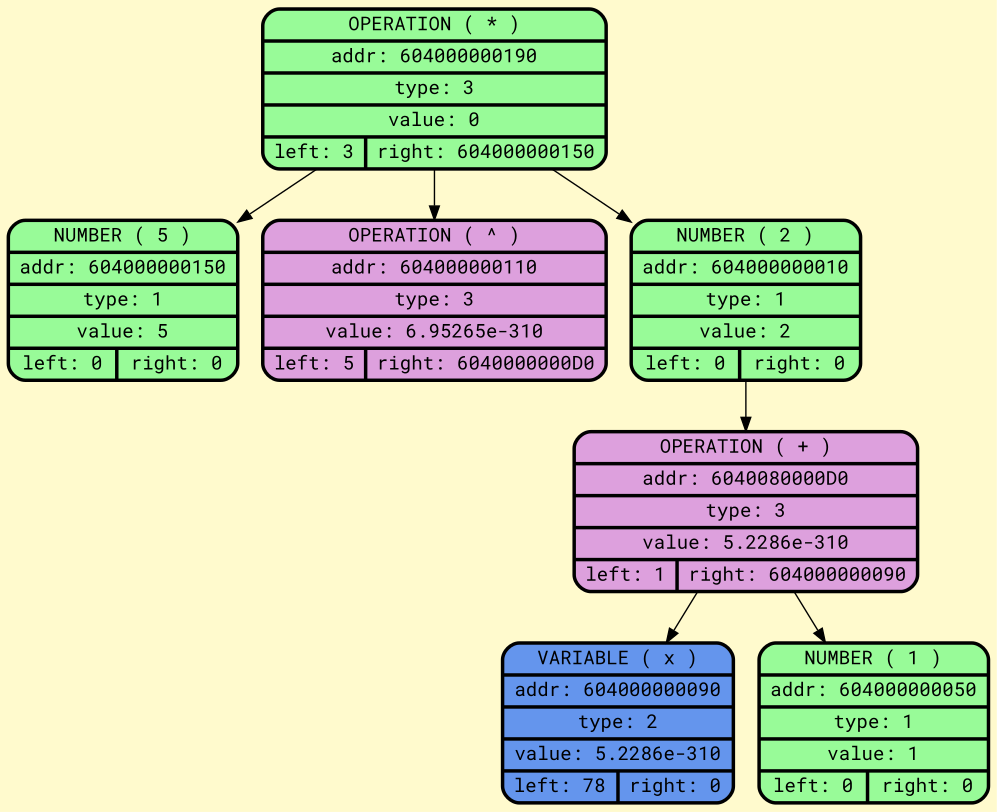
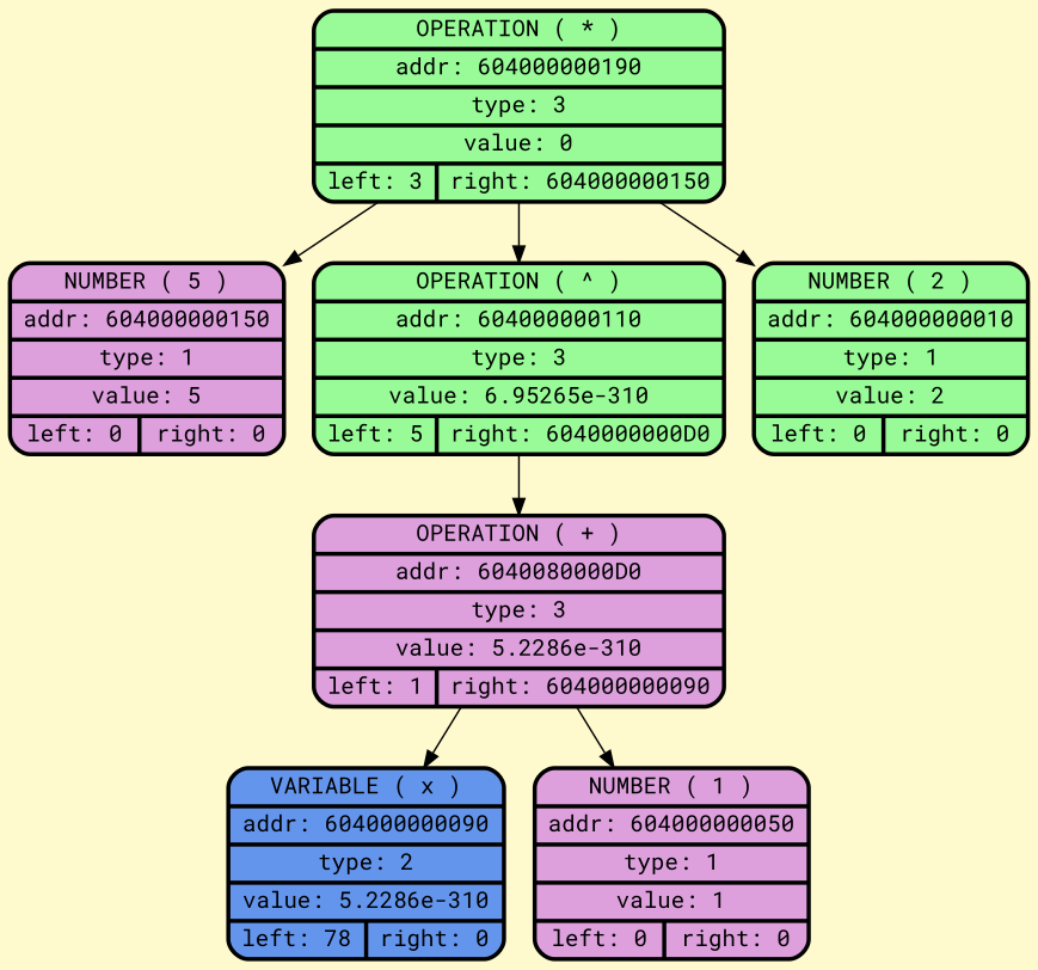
  digraph {
    bgcolor=lemonchiffon
    fontname="Roboto Mono"
    node [color="#000000" fillcolor=palegreen fontcolor="#000000" fontname="Roboto Mono" penwidth=2.5 shape=Mrecord style=filled]
    edge [fontname="Roboto Mono"]
    n1 [label=" {OPERATION ( * ) | addr: 604000000190 | type: 3 | value: 0 | {left: 3 | right: 604000000150}} "]
-   n2 [label="  {NUMBER ( 5 )| addr: 604000000150 | type: 1| value: 5 | {left: 0 | right: 0}} "]
-   n3 [fillcolor=plum label=" {OPERATION ( ^ ) | addr: 604000000110 | type: 3 | value: 6.95265e-310 | {left: 5 | right: 6040000000D0}} "]
+   n2 [fillcolor=plum label="  {NUMBER ( 5 )| addr: 604000000150 | type: 1| value: 5 | {left: 0 | right: 0}} "]
+   n3 [label=" {OPERATION ( ^ ) | addr: 604000000110 | type: 3 | value: 6.95265e-310 | {left: 5 | right: 6040000000D0}} "]
    n4 [label="  {NUMBER ( 2 )| addr: 604000000010 | type: 1| value: 2 | {left: 0 | right: 0}} "]
    n5 [fillcolor=plum label=" {OPERATION ( + ) | addr: 6040080000D0 | type: 3 | value: 5.2286e-310 | {left: 1 | right: 604000000090}} "]
    n6 [fillcolor=cornflowerblue label="  {VARIABLE ( x )| addr: 604000000090 | type: 2| value: 5.2286e-310 | {left: 78 | right: 0}} "]
-   n7 [label="  {NUMBER ( 1 )| addr: 604000000050 | type: 1| value: 1 | {left: 0 | right: 0}} "]
+   n7 [fillcolor=plum label="  {NUMBER ( 1 )| addr: 604000000050 | type: 1| value: 1 | {left: 0 | right: 0}} "]
    n1 -> n2
    n1 -> n3
    n1 -> n4
-   n4 -> n5
+   n3 -> n5
    n5 -> n6
    n5 -> n7
  }
